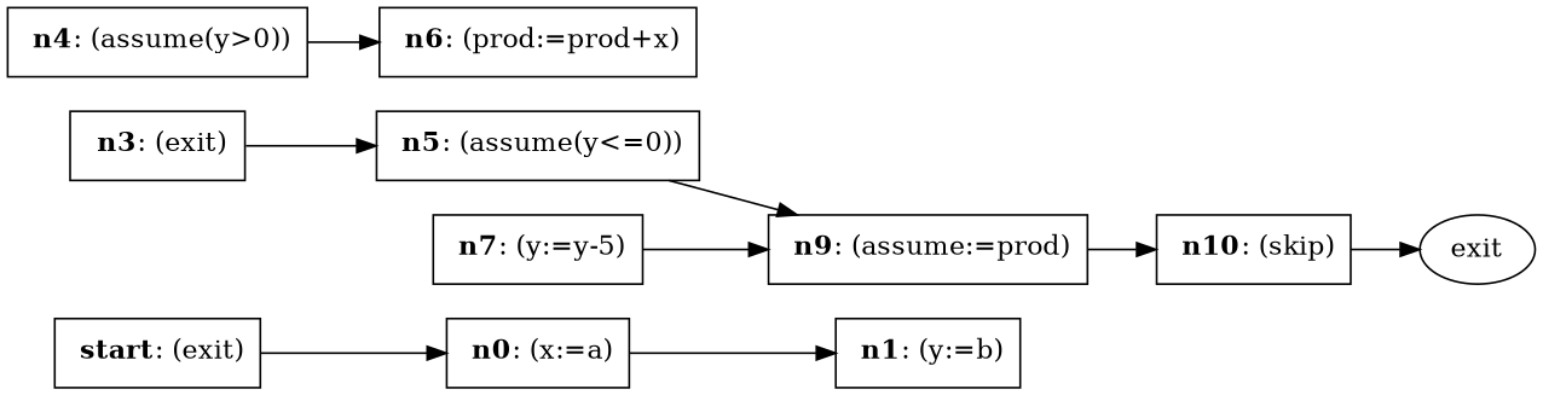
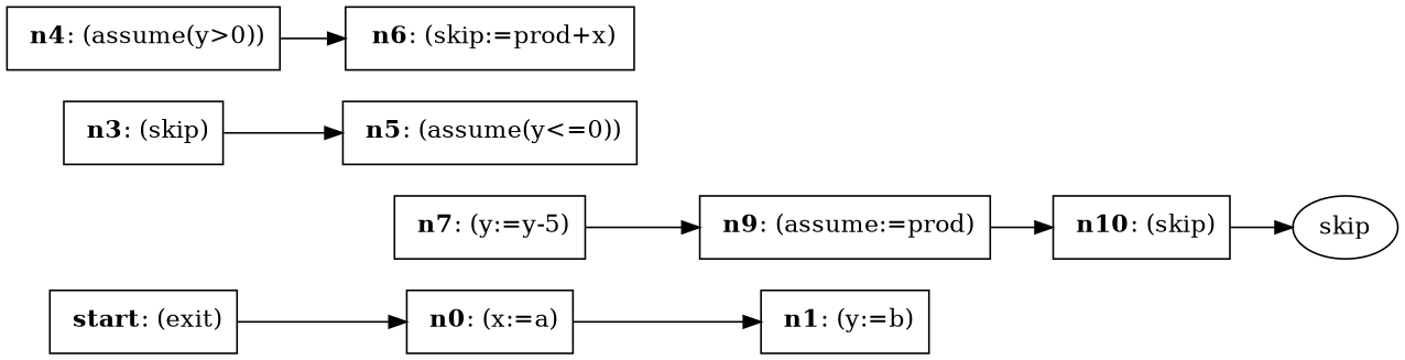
  digraph {
    rankdir=LR
    node [shape=box]
    n1 [label=< <B>n0</B>: (x:=a)>]
    n2 [label=< <B>n1</B>: (y:=b)>]
-   n3 [label=< <B>n3</B>: (exit)>]
+   n3 [label=< <B>n3</B>: (skip)>]
    n4 [label=< <B>n5</B>: (assume(y&#60;=0))>]
    n5 [label=< <B>n10</B>: (skip)>]
-   exit [shape=""]
+   exit [label=skip shape=""]
    n7 [label=< <B>n4</B>: (assume(y&#62;0))>]
-   n8 [label=< <B>n6</B>: (prod:=prod+x)>]
+   n8 [label=< <B>n6</B>: (skip:=prod+x)>]
    n9 [label=< <B>n9</B>: (assume:=prod)>]
    n10 [label=< <B>n7</B>: (y:=y-5)>]
    n11 [label=< <B>start</B>: (exit)>]
    n1 -> n2
    n3 -> n4
-   n4 -> n9
    n5 -> exit
    n7 -> n8
    n9 -> n5
    n10 -> n9
    n11 -> n1
  }
